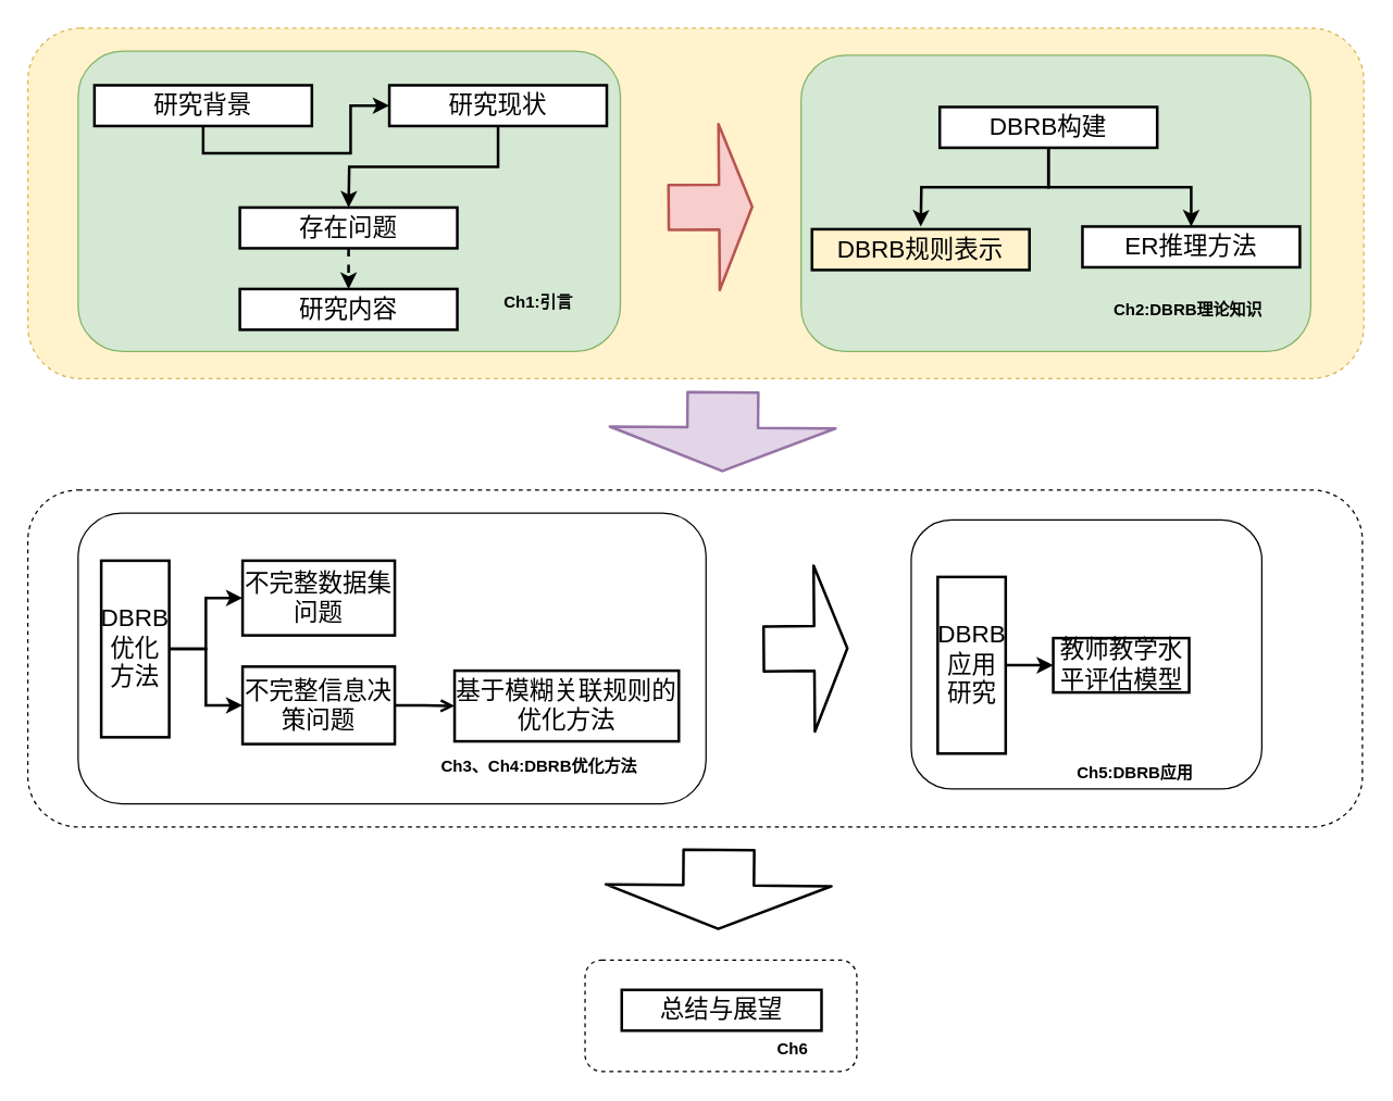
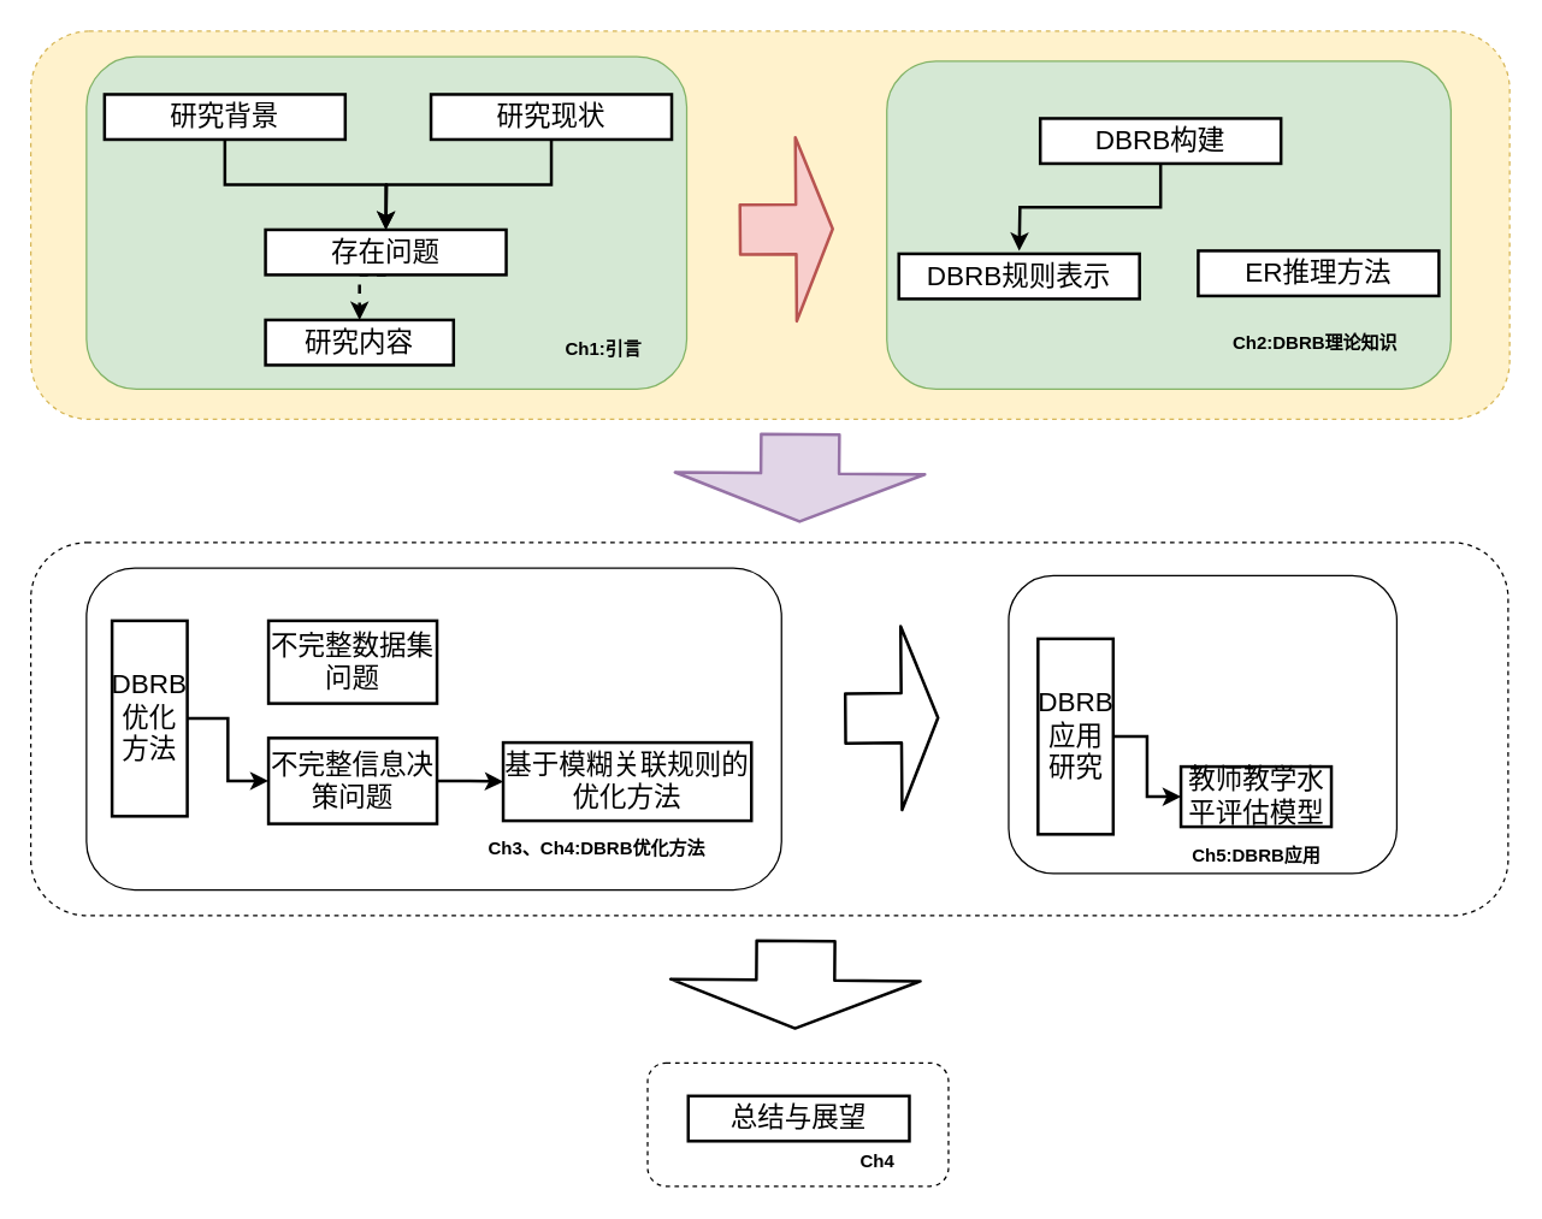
  <mxCell id="0" />
  <mxCell id="1" parent="0" />
  <mxCell id="2" value="" style="rounded=1;whiteSpace=wrap;html=1;dashed=1;" parent="1" vertex="1"><mxGeometry x="20" y="360" width="982" height="248" as="geometry" /></mxCell>
  <mxCell id="3" value="" style="rounded=1;whiteSpace=wrap;html=1;dashed=1;fillColor=#fff2cc;strokeColor=#d6b656;" parent="1" vertex="1"><mxGeometry x="20" y="20" width="983" height="258" as="geometry" /></mxCell>
  <mxCell id="4" value="" style="rounded=1;whiteSpace=wrap;html=1;shadow=0;strokeWidth=1;dashed=1;" parent="1" vertex="1"><mxGeometry x="430" y="706" width="200" height="82" as="geometry" /></mxCell>
  <mxCell id="5" value="" style="rounded=1;whiteSpace=wrap;html=1;shadow=0;" parent="1" vertex="1"><mxGeometry x="670" y="382" width="258" height="198" as="geometry" /></mxCell>
  <mxCell id="6" value="" style="rounded=1;whiteSpace=wrap;html=1;shadow=0;" parent="1" vertex="1"><mxGeometry x="57" y="377" width="462" height="214" as="geometry" /></mxCell>
  <mxCell id="7" value="" style="rounded=1;whiteSpace=wrap;html=1;shadow=0;fillColor=#d5e8d4;strokeColor=#82b366;" parent="1" vertex="1"><mxGeometry x="589" y="40" width="375" height="218" as="geometry" /></mxCell>
  <mxCell id="8" value="" style="rounded=1;whiteSpace=wrap;html=1;shadow=0;fillColor=#d5e8d4;strokeColor=#82b366;" parent="1" vertex="1"><mxGeometry x="57" y="37" width="399" height="221" as="geometry" /></mxCell>
- <mxCell id="9" style="edgeStyle=orthogonalEdgeStyle;rounded=0;orthogonalLoop=1;jettySize=auto;html=1;exitX=0.5;exitY=1;exitDx=0;exitDy=0;strokeWidth=2;" parent="1" source="10" target="12" edge="1"><mxGeometry relative="1" as="geometry" /></mxCell>
+ <mxCell id="9" style="edgeStyle=orthogonalEdgeStyle;rounded=0;orthogonalLoop=1;jettySize=auto;html=1;exitX=0.5;exitY=1;exitDx=0;exitDy=0;entryX=0.5;entryY=0;entryDx=0;entryDy=0;strokeWidth=2;" parent="1" source="10" target="14" edge="1"><mxGeometry relative="1" as="geometry" /></mxCell>
  <mxCell id="10" value="&lt;font style=&quot;font-size: 18px&quot;&gt;研究背景&lt;/font&gt;" style="rounded=0;whiteSpace=wrap;html=1;strokeWidth=2;" parent="1" vertex="1"><mxGeometry x="69" y="62" width="160" height="30" as="geometry" /></mxCell>
  <mxCell id="11" style="edgeStyle=orthogonalEdgeStyle;rounded=0;orthogonalLoop=1;jettySize=auto;html=1;exitX=0.5;exitY=1;exitDx=0;exitDy=0;strokeWidth=2;" parent="1" source="12" edge="1"><mxGeometry relative="1" as="geometry"><mxPoint x="256" y="152" as="targetPoint" /></mxGeometry></mxCell>
  <mxCell id="12" value="&lt;font style=&quot;font-size: 18px&quot;&gt;研究现状&lt;/font&gt;" style="rounded=0;whiteSpace=wrap;html=1;strokeWidth=2;" parent="1" vertex="1"><mxGeometry x="286" y="62" width="160" height="30" as="geometry" /></mxCell>
  <mxCell id="13" style="edgeStyle=orthogonalEdgeStyle;rounded=0;orthogonalLoop=1;jettySize=auto;html=1;exitX=0.5;exitY=1;exitDx=0;exitDy=0;entryX=0.5;entryY=0;entryDx=0;entryDy=0;strokeWidth=2;dashed=1;" parent="1" source="14" target="15" edge="1"><mxGeometry relative="1" as="geometry" /></mxCell>
  <mxCell id="14" value="&lt;font style=&quot;font-size: 18px&quot;&gt;存在问题&lt;/font&gt;" style="rounded=0;whiteSpace=wrap;html=1;strokeWidth=2;" parent="1" vertex="1"><mxGeometry x="176" y="152" width="160" height="30" as="geometry" /></mxCell>
- <mxCell id="15" value="&lt;span style=&quot;font-size: 18px&quot;&gt;研究内容&lt;/span&gt;" style="rounded=0;whiteSpace=wrap;html=1;strokeWidth=2;" parent="1" vertex="1"><mxGeometry x="176" y="212" width="160" height="30" as="geometry" /></mxCell>
- <mxCell id="16" value="&lt;b&gt;Ch1:引言&lt;/b&gt;" style="text;html=1;strokeColor=none;fillColor=none;align=center;verticalAlign=middle;whiteSpace=wrap;rounded=0;shadow=0;dashed=1;" parent="1" vertex="1"><mxGeometry x="361" y="212" width="70" height="20" as="geometry" /></mxCell>
+ <mxCell id="15" value="&lt;span style=&quot;font-size: 18px&quot;&gt;研究内容&lt;/span&gt;" style="rounded=0;whiteSpace=wrap;html=1;strokeWidth=2;" parent="1" vertex="1"><mxGeometry x="176" y="212" width="125" height="30" as="geometry" /></mxCell>
+ <mxCell id="16" value="&lt;b&gt;Ch1:引言&lt;/b&gt;" style="text;html=1;strokeColor=none;fillColor=none;align=center;verticalAlign=middle;whiteSpace=wrap;rounded=0;shadow=0;dashed=1;" parent="1" vertex="1"><mxGeometry x="366" y="222" width="70" height="20" as="geometry" /></mxCell>
  <mxCell id="17" style="edgeStyle=orthogonalEdgeStyle;rounded=0;orthogonalLoop=1;jettySize=auto;html=1;exitX=0.5;exitY=1;exitDx=0;exitDy=0;strokeWidth=2;" parent="1" source="19" edge="1"><mxGeometry relative="1" as="geometry"><mxPoint x="677" y="166" as="targetPoint" /></mxGeometry></mxCell>
- <mxCell id="18" style="edgeStyle=orthogonalEdgeStyle;rounded=0;orthogonalLoop=1;jettySize=auto;html=1;exitX=0.5;exitY=1;exitDx=0;exitDy=0;strokeWidth=2;" parent="1" source="19" target="21" edge="1"><mxGeometry relative="1" as="geometry" /></mxCell>
  <mxCell id="19" value="&lt;font style=&quot;font-size: 18px&quot;&gt;DBRB构建&lt;/font&gt;" style="rounded=0;whiteSpace=wrap;html=1;strokeWidth=2;" parent="1" vertex="1"><mxGeometry x="691" y="78" width="160" height="30" as="geometry" /></mxCell>
- <mxCell id="20" value="&lt;font style=&quot;font-size: 18px&quot;&gt;DBRB规则表示&lt;/font&gt;" style="rounded=0;whiteSpace=wrap;html=1;strokeWidth=2;fillColor=#fff2cc;" parent="1" vertex="1"><mxGeometry x="597" y="168" width="160" height="30" as="geometry" /></mxCell>
+ <mxCell id="20" value="&lt;font style=&quot;font-size: 18px&quot;&gt;DBRB规则表示&lt;/font&gt;" style="rounded=0;whiteSpace=wrap;html=1;strokeWidth=2;" parent="1" vertex="1"><mxGeometry x="597" y="168" width="160" height="30" as="geometry" /></mxCell>
  <mxCell id="21" value="&lt;font style=&quot;font-size: 18px&quot;&gt;ER推理方法&lt;/font&gt;" style="rounded=0;whiteSpace=wrap;html=1;strokeWidth=2;" parent="1" vertex="1"><mxGeometry x="796" y="166" width="160" height="30" as="geometry" /></mxCell>
  <mxCell id="22" value="" style="shape=flexArrow;endArrow=classic;html=1;width=51;endSize=10;strokeWidth=2;endWidth=112;fillColor=#e1d5e7;strokeColor=#9673a6;" parent="1" edge="1"><mxGeometry width="50" height="50" relative="1" as="geometry"><mxPoint x="531.5" y="287" as="sourcePoint" /><mxPoint x="531" y="347" as="targetPoint" /></mxGeometry></mxCell>
  <mxCell id="23" value="&lt;b&gt;Ch2:DBRB理论知识&lt;/b&gt;" style="text;html=1;strokeColor=none;fillColor=none;align=center;verticalAlign=middle;whiteSpace=wrap;rounded=0;shadow=0;dashed=1;" parent="1" vertex="1"><mxGeometry x="814" y="218" width="120" height="20" as="geometry" /></mxCell>
- <mxCell id="24" style="edgeStyle=orthogonalEdgeStyle;rounded=0;orthogonalLoop=1;jettySize=auto;html=1;exitX=1;exitY=0.5;exitDx=0;exitDy=0;entryX=0;entryY=0.5;entryDx=0;entryDy=0;strokeWidth=2;" parent="1" source="26" target="28" edge="1"><mxGeometry relative="1" as="geometry" /></mxCell>
  <mxCell id="25" style="edgeStyle=orthogonalEdgeStyle;rounded=0;orthogonalLoop=1;jettySize=auto;html=1;exitX=1;exitY=0.5;exitDx=0;exitDy=0;entryX=0;entryY=0.5;entryDx=0;entryDy=0;strokeWidth=2;" parent="1" source="26" target="30" edge="1"><mxGeometry relative="1" as="geometry" /></mxCell>
  <mxCell id="26" value="&lt;font style=&quot;font-size: 18px&quot;&gt;DBRB优化方法&lt;/font&gt;" style="rounded=0;whiteSpace=wrap;html=1;shadow=0;strokeWidth=2;" parent="1" vertex="1"><mxGeometry x="74" y="412" width="50" height="130" as="geometry" /></mxCell>
  <mxCell id="27" value="&lt;font style=&quot;font-size: 18px&quot;&gt;基于模糊关联规则的优化方法&lt;/font&gt;" style="rounded=0;whiteSpace=wrap;html=1;shadow=0;strokeWidth=2;" parent="1" vertex="1"><mxGeometry x="334" y="493" width="165" height="52" as="geometry" /></mxCell>
  <mxCell id="28" value="&lt;font style=&quot;font-size: 18px&quot;&gt;不完整数据集问题&lt;/font&gt;" style="rounded=0;whiteSpace=wrap;html=1;shadow=0;strokeWidth=2;" parent="1" vertex="1"><mxGeometry x="178" y="412" width="112" height="55" as="geometry" /></mxCell>
- <mxCell id="29" value="" style="edgeStyle=orthogonalEdgeStyle;rounded=0;orthogonalLoop=1;jettySize=auto;html=1;strokeWidth=2;endArrow=open;" parent="1" source="30" target="27" edge="1"><mxGeometry relative="1" as="geometry" /></mxCell>
+ <mxCell id="29" value="" style="edgeStyle=orthogonalEdgeStyle;rounded=0;orthogonalLoop=1;jettySize=auto;html=1;strokeWidth=2;" parent="1" source="30" target="27" edge="1"><mxGeometry relative="1" as="geometry" /></mxCell>
  <mxCell id="30" value="&lt;font style=&quot;font-size: 18px&quot;&gt;不完整信息决策问题&lt;/font&gt;" style="rounded=0;whiteSpace=wrap;html=1;shadow=0;strokeWidth=2;" parent="1" vertex="1"><mxGeometry x="178" y="490" width="112" height="57" as="geometry" /></mxCell>
  <mxCell id="31" value="" style="edgeStyle=orthogonalEdgeStyle;rounded=0;orthogonalLoop=1;jettySize=auto;html=1;strokeWidth=2;" parent="1" source="32" target="33" edge="1"><mxGeometry relative="1" as="geometry" /></mxCell>
  <mxCell id="32" value="&lt;font style=&quot;font-size: 18px&quot;&gt;DBRB应用研究&lt;/font&gt;" style="rounded=0;whiteSpace=wrap;html=1;shadow=0;strokeWidth=2;" parent="1" vertex="1"><mxGeometry x="689.5" y="424" width="50" height="130" as="geometry" /></mxCell>
- <mxCell id="33" value="&lt;font style=&quot;font-size: 18px&quot;&gt;教师教学水平评估模型&lt;/font&gt;" style="rounded=0;whiteSpace=wrap;html=1;shadow=0;strokeWidth=2;" parent="1" vertex="1"><mxGeometry x="774.5" y="469" width="100" height="40" as="geometry" /></mxCell>
+ <mxCell id="33" value="&lt;font style=&quot;font-size: 18px&quot;&gt;教师教学水平评估模型&lt;/font&gt;" style="rounded=0;whiteSpace=wrap;html=1;shadow=0;strokeWidth=2;" parent="1" vertex="1"><mxGeometry x="784.5" y="509" width="100" height="40" as="geometry" /></mxCell>
  <mxCell id="34" value="&lt;font style=&quot;font-size: 18px&quot;&gt;总结与展望&lt;/font&gt;" style="rounded=0;whiteSpace=wrap;html=1;shadow=0;strokeWidth=2;" parent="1" vertex="1"><mxGeometry x="457" y="728" width="147" height="30" as="geometry" /></mxCell>
  <mxCell id="35" value="&lt;b&gt;Ch3、Ch4:DBRB优化方法&lt;/b&gt;" style="text;html=1;strokeColor=none;fillColor=none;align=center;verticalAlign=middle;whiteSpace=wrap;rounded=0;shadow=0;dashed=1;" parent="1" vertex="1"><mxGeometry x="320" y="554" width="153" height="20" as="geometry" /></mxCell>
  <mxCell id="36" value="&lt;b&gt;Ch5:DBRB应用&lt;/b&gt;" style="text;html=1;strokeColor=none;fillColor=none;align=center;verticalAlign=middle;whiteSpace=wrap;rounded=0;shadow=0;dashed=1;" parent="1" vertex="1"><mxGeometry x="774.5" y="559" width="120" height="20" as="geometry" /></mxCell>
- <mxCell id="37" value="&lt;b&gt;Ch6&lt;/b&gt;" style="text;html=1;strokeColor=none;fillColor=none;align=center;verticalAlign=middle;whiteSpace=wrap;rounded=0;shadow=0;dashed=1;" parent="1" vertex="1"><mxGeometry x="523" y="762" width="120" height="20" as="geometry" /></mxCell>
+ <mxCell id="37" value="&lt;b&gt;Ch4&lt;/b&gt;" style="text;html=1;strokeColor=none;fillColor=none;align=center;verticalAlign=middle;whiteSpace=wrap;rounded=0;shadow=0;dashed=1;" parent="1" vertex="1"><mxGeometry x="523" y="762" width="120" height="20" as="geometry" /></mxCell>
  <mxCell id="38" value="" style="shape=flexArrow;endArrow=classic;html=1;width=51;endSize=10;strokeWidth=2;endWidth=112;" parent="1" edge="1"><mxGeometry width="50" height="50" relative="1" as="geometry"><mxPoint x="528.5" y="624" as="sourcePoint" /><mxPoint x="528" y="684" as="targetPoint" /></mxGeometry></mxCell>
  <mxCell id="39" value="" style="shape=flexArrow;endArrow=classic;html=1;width=32;endSize=7.447;strokeWidth=2;endWidth=87.059;fillColor=#f8cecc;strokeColor=#b85450;" parent="1" edge="1"><mxGeometry width="50" height="50" relative="1" as="geometry"><mxPoint x="490.5" y="152" as="sourcePoint" /><mxPoint x="554" y="151.5" as="targetPoint" /></mxGeometry></mxCell>
  <mxCell id="40" value="" style="shape=flexArrow;endArrow=classic;html=1;width=32;endSize=7.447;strokeWidth=2;endWidth=87.059;" parent="1" edge="1"><mxGeometry width="50" height="50" relative="1" as="geometry"><mxPoint x="560.5" y="477" as="sourcePoint" /><mxPoint x="624" y="476.5" as="targetPoint" /></mxGeometry></mxCell>
